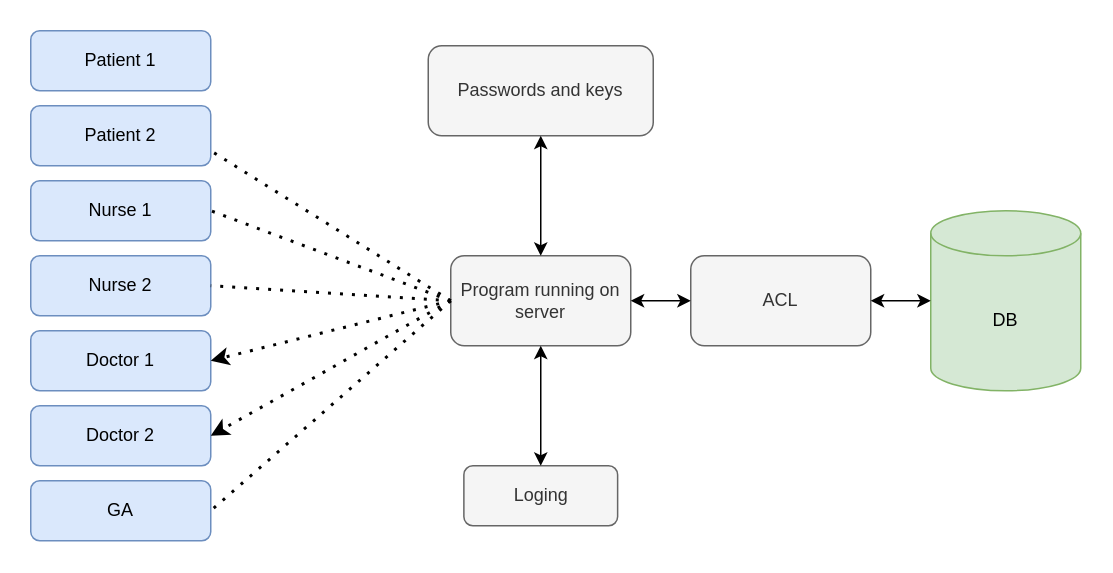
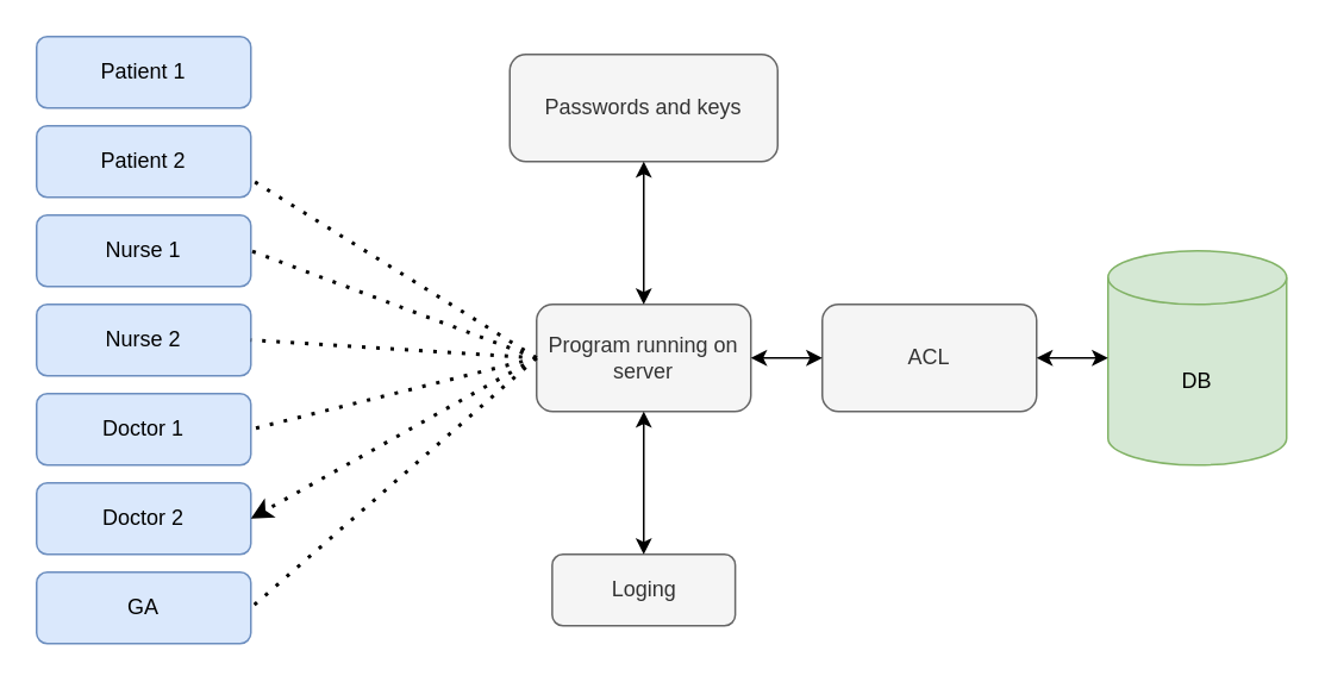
  <mxCell id="0" />
  <mxCell id="1" parent="0" />
  <mxCell id="2" value="Patient 1" style="rounded=1;whiteSpace=wrap;html=1;fillColor=#dae8fc;strokeColor=#6c8ebf;" vertex="1" parent="1"><mxGeometry x="20" y="20" width="120" height="40" as="geometry" /></mxCell>
  <mxCell id="3" value="Patient 2" style="rounded=1;whiteSpace=wrap;html=1;fillColor=#dae8fc;strokeColor=#6c8ebf;" vertex="1" parent="1"><mxGeometry x="20" y="70" width="120" height="40" as="geometry" /></mxCell>
  <mxCell id="4" value="Nurse 1" style="rounded=1;whiteSpace=wrap;html=1;fillColor=#dae8fc;strokeColor=#6c8ebf;" vertex="1" parent="1"><mxGeometry x="20" y="120" width="120" height="40" as="geometry" /></mxCell>
  <mxCell id="5" value="Nurse 2" style="rounded=1;whiteSpace=wrap;html=1;fillColor=#dae8fc;strokeColor=#6c8ebf;" vertex="1" parent="1"><mxGeometry x="20" y="170" width="120" height="40" as="geometry" /></mxCell>
  <mxCell id="6" value="Doctor 1" style="rounded=1;whiteSpace=wrap;html=1;fillColor=#dae8fc;strokeColor=#6c8ebf;" vertex="1" parent="1"><mxGeometry x="20" y="220" width="120" height="40" as="geometry" /></mxCell>
  <mxCell id="7" value="Doctor 2" style="rounded=1;whiteSpace=wrap;html=1;fillColor=#dae8fc;strokeColor=#6c8ebf;" vertex="1" parent="1"><mxGeometry x="20" y="270" width="120" height="40" as="geometry" /></mxCell>
  <mxCell id="8" value="GA" style="rounded=1;whiteSpace=wrap;html=1;fillColor=#dae8fc;strokeColor=#6c8ebf;" vertex="1" parent="1"><mxGeometry x="20" y="320" width="120" height="40" as="geometry" /></mxCell>
  <mxCell id="9" value="Program running on server" style="rounded=1;whiteSpace=wrap;html=1;fillColor=#f5f5f5;strokeColor=#666666;fontColor=#333333;" vertex="1" parent="1"><mxGeometry x="300" y="170" width="120" height="60" as="geometry" /></mxCell>
  <mxCell id="10" value="DB" style="shape=cylinder3;whiteSpace=wrap;html=1;boundedLbl=1;backgroundOutline=1;size=15;fillColor=#d5e8d4;strokeColor=#82b366;" vertex="1" parent="1"><mxGeometry x="620" y="140" width="100" height="120" as="geometry" /></mxCell>
  <mxCell id="11" value="ACL" style="rounded=1;whiteSpace=wrap;html=1;fillColor=#f5f5f5;strokeColor=#666666;fontColor=#333333;" vertex="1" parent="1"><mxGeometry x="460" y="170" width="120" height="60" as="geometry" /></mxCell>
  <mxCell id="12" value="Passwords and keys" style="rounded=1;whiteSpace=wrap;html=1;fillColor=#f5f5f5;strokeColor=#666666;fontColor=#333333;" vertex="1" parent="1"><mxGeometry x="285" y="30" width="150" height="60" as="geometry" /></mxCell>
  <mxCell id="13" value="" style="endArrow=none;dashed=1;html=1;dashPattern=1 3;strokeWidth=2;entryX=1;entryY=0.75;entryDx=0;entryDy=0;exitX=0;exitY=0.5;exitDx=0;exitDy=0;" edge="1" parent="1" source="9" target="3"><mxGeometry width="50" height="50" relative="1" as="geometry"><mxPoint x="370" y="260" as="sourcePoint" /><mxPoint x="420" y="210" as="targetPoint" /></mxGeometry></mxCell>
  <mxCell id="14" value="" style="endArrow=none;dashed=1;html=1;dashPattern=1 3;strokeWidth=2;entryX=1;entryY=0.5;entryDx=0;entryDy=0;exitX=0;exitY=0.5;exitDx=0;exitDy=0;" edge="1" parent="1" source="9" target="5"><mxGeometry width="50" height="50" relative="1" as="geometry"><mxPoint x="260" y="180" as="sourcePoint" /><mxPoint x="420" y="210" as="targetPoint" /></mxGeometry></mxCell>
- <mxCell id="15" value="" style="endArrow=classic;dashed=1;html=1;dashPattern=1 3;strokeWidth=2;entryX=1;entryY=0.5;entryDx=0;entryDy=0;exitX=0;exitY=0.5;exitDx=0;exitDy=0;" edge="1" parent="1" source="9" target="6"><mxGeometry width="50" height="50" relative="1" as="geometry"><mxPoint x="370" y="260" as="sourcePoint" /><mxPoint x="420" y="210" as="targetPoint" /></mxGeometry></mxCell>
+ <mxCell id="15" value="" style="endArrow=none;dashed=1;html=1;dashPattern=1 3;strokeWidth=2;entryX=1;entryY=0.5;entryDx=0;entryDy=0;exitX=0;exitY=0.5;exitDx=0;exitDy=0;" edge="1" parent="1" source="9" target="6"><mxGeometry width="50" height="50" relative="1" as="geometry"><mxPoint x="370" y="260" as="sourcePoint" /><mxPoint x="420" y="210" as="targetPoint" /></mxGeometry></mxCell>
  <mxCell id="16" value="" style="endArrow=classic;dashed=1;html=1;dashPattern=1 3;strokeWidth=2;entryX=1;entryY=0.5;entryDx=0;entryDy=0;exitX=0;exitY=0.5;exitDx=0;exitDy=0;" edge="1" parent="1" source="9" target="7"><mxGeometry width="50" height="50" relative="1" as="geometry"><mxPoint x="370" y="260" as="sourcePoint" /><mxPoint x="420" y="210" as="targetPoint" /></mxGeometry></mxCell>
  <mxCell id="17" value="" style="endArrow=none;dashed=1;html=1;dashPattern=1 3;strokeWidth=2;entryX=1;entryY=0.5;entryDx=0;entryDy=0;exitX=0;exitY=0.5;exitDx=0;exitDy=0;" edge="1" parent="1" source="9" target="8"><mxGeometry width="50" height="50" relative="1" as="geometry"><mxPoint x="370" y="260" as="sourcePoint" /><mxPoint x="420" y="210" as="targetPoint" /></mxGeometry></mxCell>
  <mxCell id="18" value="" style="endArrow=classic;startArrow=classic;html=1;entryX=0;entryY=0.5;entryDx=0;entryDy=0;exitX=1;exitY=0.5;exitDx=0;exitDy=0;" edge="1" parent="1" source="9" target="11"><mxGeometry width="50" height="50" relative="1" as="geometry"><mxPoint x="410" y="230" as="sourcePoint" /><mxPoint x="460" y="180" as="targetPoint" /></mxGeometry></mxCell>
  <mxCell id="19" value="" style="endArrow=classic;startArrow=classic;html=1;entryX=0;entryY=0.5;entryDx=0;entryDy=0;entryPerimeter=0;" edge="1" parent="1" target="10"><mxGeometry width="50" height="50" relative="1" as="geometry"><mxPoint x="580" y="200" as="sourcePoint" /><mxPoint x="420" y="210" as="targetPoint" /></mxGeometry></mxCell>
  <mxCell id="20" value="" style="endArrow=classic;startArrow=classic;html=1;entryX=0.5;entryY=1;entryDx=0;entryDy=0;" edge="1" parent="1" target="12"><mxGeometry width="50" height="50" relative="1" as="geometry"><mxPoint x="360" y="170" as="sourcePoint" /><mxPoint x="420" y="210" as="targetPoint" /></mxGeometry></mxCell>
  <mxCell id="21" value="" style="endArrow=none;dashed=1;html=1;dashPattern=1 3;strokeWidth=2;entryX=1;entryY=0.5;entryDx=0;entryDy=0;exitX=0;exitY=0.5;exitDx=0;exitDy=0;" edge="1" parent="1" source="9" target="4"><mxGeometry width="50" height="50" relative="1" as="geometry"><mxPoint x="370" y="260" as="sourcePoint" /><mxPoint x="420" y="210" as="targetPoint" /></mxGeometry></mxCell>
  <mxCell id="22" value="Loging" style="rounded=1;whiteSpace=wrap;html=1;fillColor=#f5f5f5;strokeColor=#666666;fontColor=#333333;" vertex="1" parent="1"><mxGeometry x="308.75" y="310" width="102.5" height="40" as="geometry" /></mxCell>
  <mxCell id="23" value="" style="endArrow=classic;startArrow=classic;html=1;entryX=0.5;entryY=1;entryDx=0;entryDy=0;exitX=0.5;exitY=0;exitDx=0;exitDy=0;" edge="1" parent="1" source="22" target="9"><mxGeometry width="50" height="50" relative="1" as="geometry"><mxPoint x="370" y="180" as="sourcePoint" /><mxPoint x="370" y="100" as="targetPoint" /></mxGeometry></mxCell>
